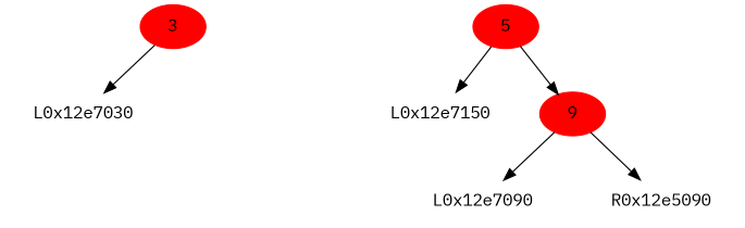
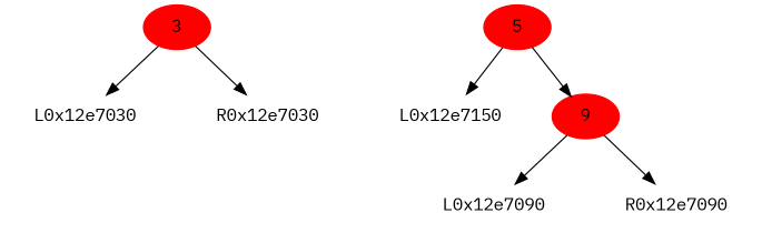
  digraph {
    fontname="IBM Plex Mono"
    node [color=white fontname="IBM Plex Mono" style=filled]
    edge [fontname="IBM Plex Mono"]
    3 [color=red]
    L0x12e7030
+   R0x12e7030
    5 [color=red]
    L0x12e7150
    9 [color=red]
    L0x12e7090
-   R0x12e7090 [label=R0x12e5090]
+   R0x12e7090
    3 -> L0x12e7030
+   3 -> R0x12e7030
    5 -> L0x12e7150
    5 -> 9
    9 -> L0x12e7090
    9 -> R0x12e7090
  }
